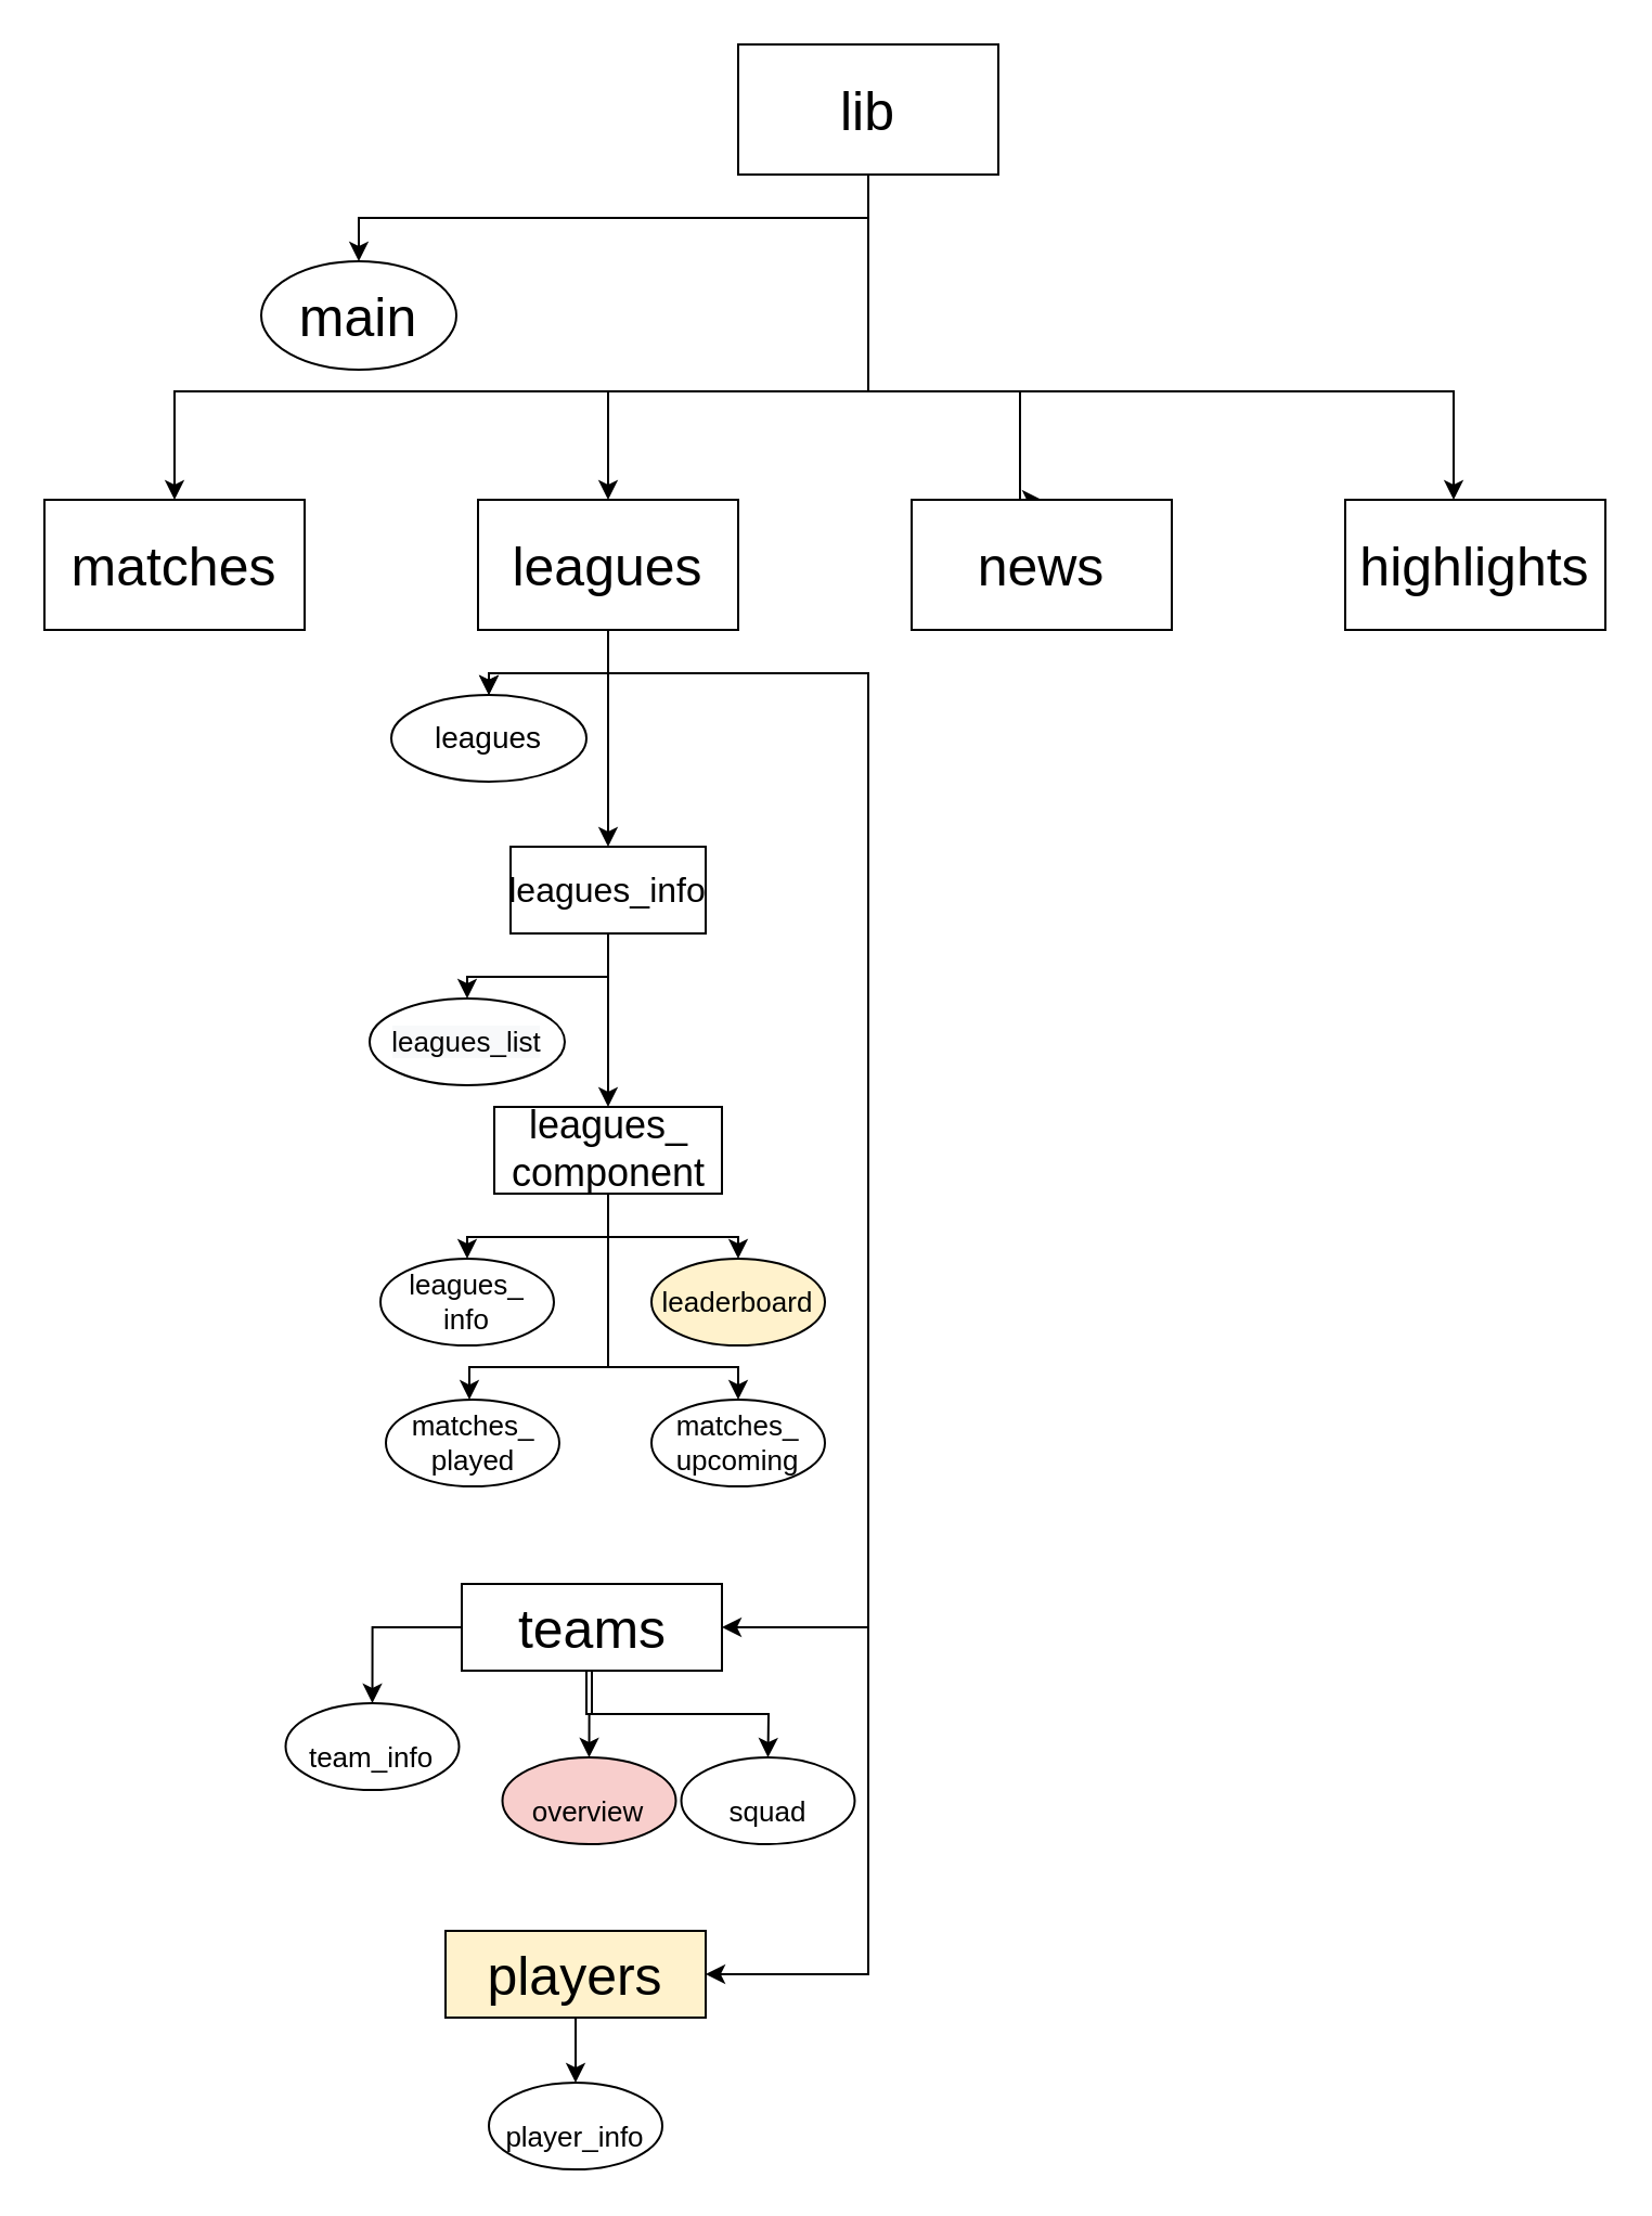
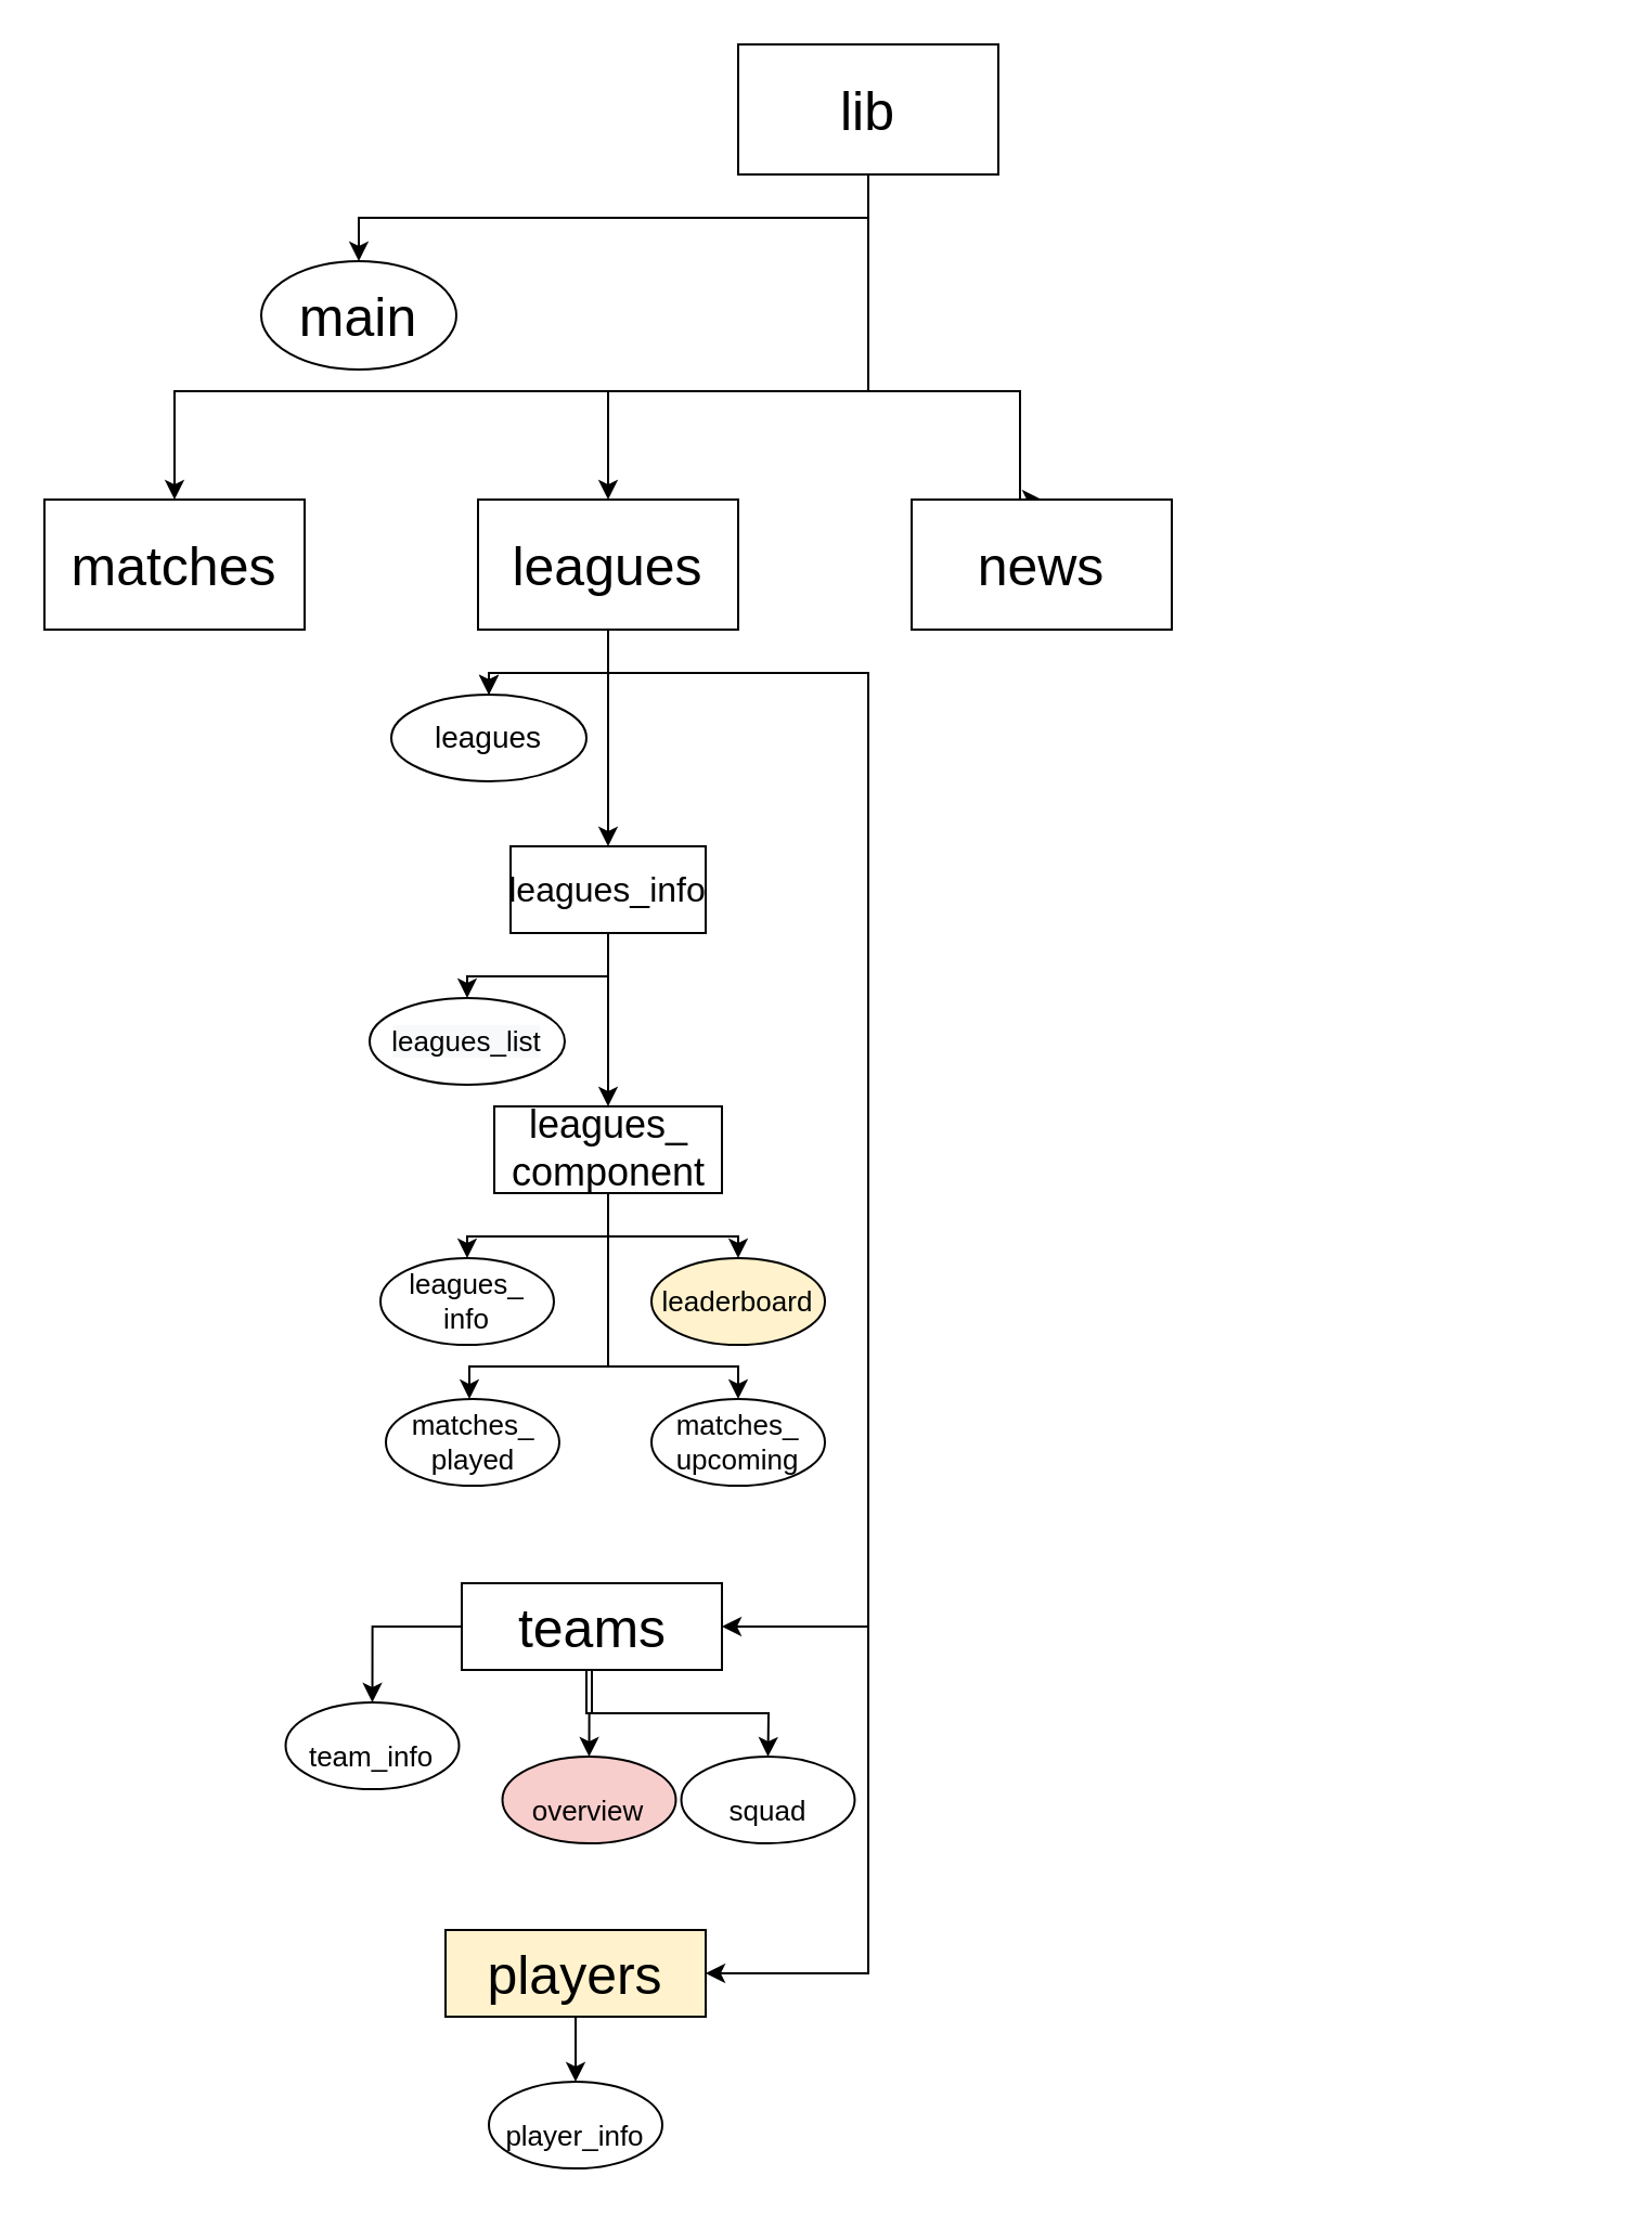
  <mxCell id="0" />
  <mxCell id="1" parent="0" />
  <mxCell id="2" style="edgeStyle=orthogonalEdgeStyle;rounded=0;orthogonalLoop=1;jettySize=auto;html=1;exitX=0;exitY=1;exitDx=0;exitDy=0;fontSize=25;" edge="1" parent="1" source="7" target="8"><mxGeometry relative="1" as="geometry"><Array as="points"><mxPoint x="400" y="80" /><mxPoint x="400" y="100" /><mxPoint x="165" y="100" /></Array></mxGeometry></mxCell>
  <mxCell id="3" style="edgeStyle=orthogonalEdgeStyle;rounded=0;orthogonalLoop=1;jettySize=auto;html=1;exitX=0.5;exitY=1;exitDx=0;exitDy=0;entryX=0.5;entryY=0;entryDx=0;entryDy=0;fontSize=25;" edge="1" parent="1" source="7" target="15"><mxGeometry relative="1" as="geometry"><Array as="points"><mxPoint x="400" y="180" /><mxPoint x="280" y="180" /></Array></mxGeometry></mxCell>
  <mxCell id="4" style="edgeStyle=orthogonalEdgeStyle;rounded=0;orthogonalLoop=1;jettySize=auto;html=1;exitX=0.5;exitY=1;exitDx=0;exitDy=0;entryX=0.5;entryY=0;entryDx=0;entryDy=0;fontSize=25;" edge="1" parent="1" source="7" target="9"><mxGeometry relative="1" as="geometry"><Array as="points"><mxPoint x="400" y="180" /><mxPoint x="80" y="180" /></Array></mxGeometry></mxCell>
  <mxCell id="5" style="edgeStyle=orthogonalEdgeStyle;rounded=0;orthogonalLoop=1;jettySize=auto;html=1;exitX=0.5;exitY=1;exitDx=0;exitDy=0;entryX=0.5;entryY=0;entryDx=0;entryDy=0;fontSize=25;" edge="1" parent="1" source="7" target="16"><mxGeometry relative="1" as="geometry"><Array as="points"><mxPoint x="400" y="180" /><mxPoint x="470" y="180" /><mxPoint x="470" y="230" /></Array></mxGeometry></mxCell>
- <mxCell id="6" style="edgeStyle=orthogonalEdgeStyle;rounded=0;orthogonalLoop=1;jettySize=auto;html=1;exitX=0.5;exitY=1;exitDx=0;exitDy=0;fontSize=25;" edge="1" parent="1" source="7" target="17"><mxGeometry relative="1" as="geometry"><Array as="points"><mxPoint x="400" y="180" /><mxPoint x="670" y="180" /></Array></mxGeometry></mxCell>
  <mxCell id="7" value="&lt;font style=&quot;font-size: 25px&quot;&gt;lib&lt;/font&gt;" style="rounded=0;whiteSpace=wrap;html=1;" vertex="1" parent="1"><mxGeometry x="340" y="20" width="120" height="60" as="geometry" /></mxCell>
  <mxCell id="8" value="main" style="ellipse;whiteSpace=wrap;html=1;fontSize=25;" vertex="1" parent="1"><mxGeometry x="120" y="120" width="90" height="50" as="geometry" /></mxCell>
  <mxCell id="9" value="matches" style="rounded=0;whiteSpace=wrap;html=1;fontSize=25;" vertex="1" parent="1"><mxGeometry x="20" y="230" width="120" height="60" as="geometry" /></mxCell>
  <mxCell id="10" value="" style="edgeStyle=orthogonalEdgeStyle;rounded=0;orthogonalLoop=1;jettySize=auto;html=1;fontSize=25;" edge="1" parent="1" source="15" target="18"><mxGeometry relative="1" as="geometry" /></mxCell>
  <mxCell id="11" value="" style="edgeStyle=orthogonalEdgeStyle;rounded=0;orthogonalLoop=1;jettySize=auto;html=1;fontSize=14;" edge="1" parent="1" source="15" target="18"><mxGeometry relative="1" as="geometry" /></mxCell>
  <mxCell id="12" style="edgeStyle=orthogonalEdgeStyle;rounded=0;orthogonalLoop=1;jettySize=auto;html=1;exitX=0.5;exitY=1;exitDx=0;exitDy=0;entryX=0.5;entryY=0;entryDx=0;entryDy=0;fontSize=13;" edge="1" parent="1" source="15" target="21"><mxGeometry relative="1" as="geometry" /></mxCell>
  <mxCell id="13" value="" style="edgeStyle=orthogonalEdgeStyle;rounded=0;orthogonalLoop=1;jettySize=auto;html=1;fontSize=13;" edge="1" parent="1" source="15" target="35"><mxGeometry relative="1" as="geometry"><Array as="points"><mxPoint x="280" y="310" /><mxPoint x="400" y="310" /><mxPoint x="400" y="750" /></Array></mxGeometry></mxCell>
  <mxCell id="14" value="" style="edgeStyle=orthogonalEdgeStyle;rounded=0;orthogonalLoop=1;jettySize=auto;html=1;fontSize=13;" edge="1" parent="1" source="15" target="40"><mxGeometry relative="1" as="geometry"><Array as="points"><mxPoint x="280" y="310" /><mxPoint x="400" y="310" /><mxPoint x="400" y="910" /></Array></mxGeometry></mxCell>
  <mxCell id="15" value="leagues" style="rounded=0;whiteSpace=wrap;html=1;fontSize=25;" vertex="1" parent="1"><mxGeometry x="220" y="230" width="120" height="60" as="geometry" /></mxCell>
  <mxCell id="16" value="news" style="rounded=0;whiteSpace=wrap;html=1;fontSize=25;" vertex="1" parent="1"><mxGeometry x="420" y="230" width="120" height="60" as="geometry" /></mxCell>
- <mxCell id="17" value="highlights" style="rounded=0;whiteSpace=wrap;html=1;fontSize=25;" vertex="1" parent="1"><mxGeometry x="620" y="230" width="120" height="60" as="geometry" /></mxCell>
  <mxCell id="18" value="leagues" style="ellipse;whiteSpace=wrap;html=1;fontSize=14;rounded=0;" vertex="1" parent="1"><mxGeometry x="180" y="320" width="90" height="40" as="geometry" /></mxCell>
  <mxCell id="19" value="" style="edgeStyle=orthogonalEdgeStyle;rounded=0;orthogonalLoop=1;jettySize=auto;html=1;fontSize=13;" edge="1" parent="1" source="21" target="22"><mxGeometry relative="1" as="geometry" /></mxCell>
  <mxCell id="20" value="" style="edgeStyle=orthogonalEdgeStyle;rounded=0;orthogonalLoop=1;jettySize=auto;html=1;fontSize=13;" edge="1" parent="1" source="21" target="27"><mxGeometry relative="1" as="geometry" /></mxCell>
  <mxCell id="21" value="&lt;font style=&quot;font-size: 16px&quot;&gt;leagues_info&lt;/font&gt;" style="rounded=0;whiteSpace=wrap;html=1;fontSize=13;" vertex="1" parent="1"><mxGeometry x="235" y="390" width="90" height="40" as="geometry" /></mxCell>
  <mxCell id="22" value="&#10;&#10;&lt;span style=&quot;color: rgb(0, 0, 0); font-family: helvetica; font-size: 13px; font-style: normal; font-weight: 400; letter-spacing: normal; text-align: center; text-indent: 0px; text-transform: none; word-spacing: 0px; background-color: rgb(248, 249, 250); display: inline; float: none;&quot;&gt;leagues_list&lt;/span&gt;&#10;&#10;" style="ellipse;whiteSpace=wrap;html=1;fontSize=13;rounded=0;" vertex="1" parent="1"><mxGeometry x="170" y="460" width="90" height="40" as="geometry" /></mxCell>
  <mxCell id="23" value="" style="edgeStyle=orthogonalEdgeStyle;rounded=0;orthogonalLoop=1;jettySize=auto;html=1;fontSize=13;" edge="1" parent="1" source="27" target="28"><mxGeometry relative="1" as="geometry" /></mxCell>
  <mxCell id="24" value="" style="edgeStyle=orthogonalEdgeStyle;rounded=0;orthogonalLoop=1;jettySize=auto;html=1;fontSize=13;" edge="1" parent="1" source="27" target="29"><mxGeometry relative="1" as="geometry" /></mxCell>
  <mxCell id="25" value="" style="edgeStyle=orthogonalEdgeStyle;rounded=0;orthogonalLoop=1;jettySize=auto;html=1;fontSize=13;" edge="1" parent="1" source="27" target="30"><mxGeometry relative="1" as="geometry"><Array as="points"><mxPoint x="280" y="630" /><mxPoint x="216" y="630" /></Array></mxGeometry></mxCell>
  <mxCell id="26" value="" style="edgeStyle=orthogonalEdgeStyle;rounded=0;orthogonalLoop=1;jettySize=auto;html=1;fontSize=13;" edge="1" parent="1" source="27" target="31"><mxGeometry relative="1" as="geometry"><Array as="points"><mxPoint x="280" y="630" /><mxPoint x="340" y="630" /></Array></mxGeometry></mxCell>
  <mxCell id="27" value="&lt;font style=&quot;font-size: 18px&quot;&gt;leagues_&lt;br&gt;component&lt;/font&gt;" style="whiteSpace=wrap;html=1;fontSize=13;rounded=0;" vertex="1" parent="1"><mxGeometry x="227.5" y="510" width="105" height="40" as="geometry" /></mxCell>
  <mxCell id="28" value="leagues_&lt;br&gt;info" style="ellipse;whiteSpace=wrap;html=1;fontSize=13;rounded=0;" vertex="1" parent="1"><mxGeometry x="175" y="580" width="80" height="40" as="geometry" /></mxCell>
  <mxCell id="29" value="leaderboard" style="ellipse;whiteSpace=wrap;html=1;fontSize=13;rounded=0;fillColor=#fff2cc;" vertex="1" parent="1"><mxGeometry x="300" y="580" width="80" height="40" as="geometry" /></mxCell>
  <mxCell id="30" value="matches_&lt;br&gt;played" style="ellipse;whiteSpace=wrap;html=1;fontSize=13;rounded=0;" vertex="1" parent="1"><mxGeometry x="177.5" y="645" width="80" height="40" as="geometry" /></mxCell>
  <mxCell id="31" value="matches_&lt;br&gt;upcoming" style="ellipse;whiteSpace=wrap;html=1;fontSize=13;rounded=0;" vertex="1" parent="1"><mxGeometry x="300" y="645" width="80" height="40" as="geometry" /></mxCell>
  <mxCell id="32" value="" style="edgeStyle=orthogonalEdgeStyle;rounded=0;orthogonalLoop=1;jettySize=auto;html=1;fontSize=18;" edge="1" parent="1" source="35" target="36"><mxGeometry relative="1" as="geometry" /></mxCell>
  <mxCell id="33" value="" style="edgeStyle=orthogonalEdgeStyle;rounded=0;orthogonalLoop=1;jettySize=auto;html=1;fontSize=13;" edge="1" parent="1" source="35" target="37"><mxGeometry relative="1" as="geometry" /></mxCell>
  <mxCell id="34" value="" style="edgeStyle=orthogonalEdgeStyle;rounded=0;orthogonalLoop=1;jettySize=auto;html=1;fontSize=13;" edge="1" parent="1" target="38"><mxGeometry relative="1" as="geometry"><mxPoint x="253.726" y="770" as="sourcePoint" /><Array as="points"><mxPoint x="270" y="770" /><mxPoint x="270" y="790" /><mxPoint x="354" y="790" /></Array></mxGeometry></mxCell>
  <mxCell id="35" value="&lt;font style=&quot;font-size: 25px&quot;&gt;teams&lt;/font&gt;" style="whiteSpace=wrap;html=1;fontSize=25;rounded=0;" vertex="1" parent="1"><mxGeometry x="212.5" y="730" width="120" height="40" as="geometry" /></mxCell>
  <mxCell id="36" value="&lt;span style=&quot;font-size: 13px&quot;&gt;team_info&lt;/span&gt;" style="ellipse;whiteSpace=wrap;html=1;fontSize=25;rounded=0;" vertex="1" parent="1"><mxGeometry x="131.25" y="785" width="80" height="40" as="geometry" /></mxCell>
  <mxCell id="37" value="&lt;font style=&quot;font-size: 13px&quot;&gt;overview&lt;/font&gt;" style="ellipse;whiteSpace=wrap;html=1;fontSize=25;rounded=0;fillColor=#f8cecc;" vertex="1" parent="1"><mxGeometry x="231.25" y="810" width="80" height="40" as="geometry" /></mxCell>
  <mxCell id="38" value="&lt;font style=&quot;font-size: 13px&quot;&gt;squad&lt;/font&gt;" style="ellipse;whiteSpace=wrap;html=1;fontSize=25;rounded=0;" vertex="1" parent="1"><mxGeometry x="313.75" y="810" width="80" height="40" as="geometry" /></mxCell>
  <mxCell id="39" value="" style="edgeStyle=orthogonalEdgeStyle;rounded=0;orthogonalLoop=1;jettySize=auto;html=1;fontSize=13;" edge="1" parent="1" source="40" target="41"><mxGeometry relative="1" as="geometry" /></mxCell>
  <mxCell id="40" value="players" style="whiteSpace=wrap;html=1;fontSize=25;rounded=0;fillColor=#fff2cc;" vertex="1" parent="1"><mxGeometry x="205" y="890" width="120" height="40" as="geometry" /></mxCell>
  <mxCell id="41" value="&lt;span style=&quot;font-size: 13px&quot;&gt;player_info&lt;/span&gt;" style="ellipse;whiteSpace=wrap;html=1;fontSize=25;rounded=0;aspect=fixed;" vertex="1" parent="1"><mxGeometry x="225" y="960" width="80" height="40" as="geometry" /></mxCell>
